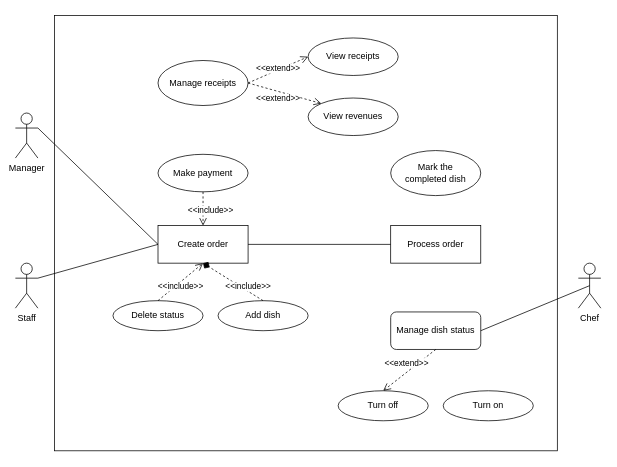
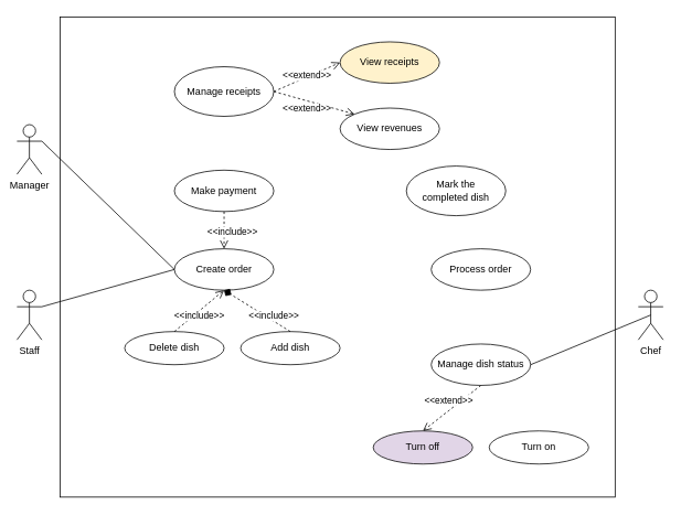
  <mxCell id="0" />
  <mxCell id="1" parent="0" />
  <mxCell id="2" value="" style="rounded=0;whiteSpace=wrap;html=1;" parent="1" vertex="1"><mxGeometry x="72" y="20" width="670" height="580" as="geometry" /></mxCell>
  <mxCell id="3" value="Staff" style="shape=umlActor;verticalLabelPosition=bottom;verticalAlign=top;html=1;outlineConnect=0;" parent="1" vertex="1"><mxGeometry x="20" y="350" width="30" height="60" as="geometry" /></mxCell>
  <mxCell id="4" value="Chef" style="shape=umlActor;verticalLabelPosition=bottom;verticalAlign=top;html=1;outlineConnect=0;" parent="1" vertex="1"><mxGeometry x="770" y="350" width="30" height="60" as="geometry" /></mxCell>
  <mxCell id="5" value="Manager" style="shape=umlActor;verticalLabelPosition=bottom;verticalAlign=top;html=1;outlineConnect=0;" parent="1" vertex="1"><mxGeometry x="20" y="150" width="30" height="60" as="geometry" /></mxCell>
- <mxCell id="6" value="Create order" style="whiteSpace=wrap;html=1;rounded=0;" parent="1" vertex="1"><mxGeometry x="210" y="300" width="120" height="50" as="geometry" /></mxCell>
+ <mxCell id="6" value="Create order" style="ellipse;whiteSpace=wrap;html=1;" parent="1" vertex="1"><mxGeometry x="210" y="300" width="120" height="50" as="geometry" /></mxCell>
  <mxCell id="7" value="Make payment" style="ellipse;whiteSpace=wrap;html=1;" parent="1" vertex="1"><mxGeometry x="210" y="205" width="120" height="50" as="geometry" /></mxCell>
  <mxCell id="8" value="" style="endArrow=none;html=1;rounded=0;exitX=1;exitY=0.333;exitDx=0;exitDy=0;exitPerimeter=0;entryX=0;entryY=0.5;entryDx=0;entryDy=0;" parent="1" source="3" target="6" edge="1"><mxGeometry width="50" height="50" relative="1" as="geometry"><mxPoint x="210" y="410" as="sourcePoint" /><mxPoint x="260" y="360" as="targetPoint" /></mxGeometry></mxCell>
  <mxCell id="9" value="Add dish" style="ellipse;whiteSpace=wrap;html=1;" parent="1" vertex="1"><mxGeometry x="290" y="400" width="120" height="40" as="geometry" /></mxCell>
- <mxCell id="10" value="Delete status" style="ellipse;whiteSpace=wrap;html=1;" parent="1" vertex="1"><mxGeometry x="150" y="400" width="120" height="40" as="geometry" /></mxCell>
+ <mxCell id="10" value="Delete dish" style="ellipse;whiteSpace=wrap;html=1;" parent="1" vertex="1"><mxGeometry x="150" y="400" width="120" height="40" as="geometry" /></mxCell>
  <mxCell id="11" value="&amp;lt;&amp;lt;include&amp;gt;&amp;gt;" style="html=1;verticalAlign=bottom;endArrow=diamond;dashed=1;endSize=8;elbow=vertical;rounded=0;exitX=0.5;exitY=0;exitDx=0;exitDy=0;entryX=0.5;entryY=1;entryDx=0;entryDy=0;" parent="1" source="9" target="6" edge="1"><mxGeometry x="-0.528" y="2" relative="1" as="geometry"><mxPoint x="407" y="470" as="sourcePoint" /><mxPoint x="530" y="420" as="targetPoint" /><mxPoint as="offset" /></mxGeometry></mxCell>
  <mxCell id="12" value="&amp;lt;&amp;lt;include&amp;gt;&amp;gt;" style="html=1;verticalAlign=bottom;endArrow=open;dashed=1;endSize=8;elbow=vertical;rounded=0;exitX=0.5;exitY=0;exitDx=0;exitDy=0;entryX=0.5;entryY=1;entryDx=0;entryDy=0;" parent="1" source="10" target="6" edge="1"><mxGeometry x="-0.246" y="-12" relative="1" as="geometry"><mxPoint x="560" y="380" as="sourcePoint" /><mxPoint x="530" y="420" as="targetPoint" /><mxPoint y="-1" as="offset" /></mxGeometry></mxCell>
- <mxCell id="13" value="Process order" style="whiteSpace=wrap;html=1;rounded=0;" parent="1" vertex="1"><mxGeometry x="520" y="300" width="120" height="50" as="geometry" /></mxCell>
- <mxCell id="14" value="Manage dish status" style="whiteSpace=wrap;html=1;rounded=1;" parent="1" vertex="1"><mxGeometry x="520" y="415" width="120" height="50" as="geometry" /></mxCell>
- <mxCell id="15" value="Turn off" style="ellipse;whiteSpace=wrap;html=1;" parent="1" vertex="1"><mxGeometry x="450" y="520" width="120" height="40" as="geometry" /></mxCell>
+ <mxCell id="13" value="Process order" style="ellipse;whiteSpace=wrap;html=1;" parent="1" vertex="1"><mxGeometry x="520" y="300" width="120" height="50" as="geometry" /></mxCell>
+ <mxCell id="14" value="Manage dish status" style="ellipse;whiteSpace=wrap;html=1;" parent="1" vertex="1"><mxGeometry x="520" y="415" width="120" height="50" as="geometry" /></mxCell>
+ <mxCell id="15" value="Turn off" style="ellipse;whiteSpace=wrap;html=1;fillColor=#e1d5e7;" parent="1" vertex="1"><mxGeometry x="450" y="520" width="120" height="40" as="geometry" /></mxCell>
  <mxCell id="16" value="&amp;lt;&amp;lt;extend&amp;gt;&amp;gt;" style="html=1;verticalAlign=bottom;endArrow=open;dashed=1;endSize=8;elbow=vertical;rounded=0;entryX=0.5;entryY=0;entryDx=0;entryDy=0;exitX=0.5;exitY=1;exitDx=0;exitDy=0;" parent="1" source="14" target="15" edge="1"><mxGeometry x="0.062" y="-3" relative="1" as="geometry"><mxPoint x="300" y="350" as="sourcePoint" /><mxPoint x="390" y="440" as="targetPoint" /><mxPoint as="offset" /></mxGeometry></mxCell>
- <mxCell id="17" value="Mark the &lt;br&gt;completed dish" style="ellipse;whiteSpace=wrap;html=1;" parent="1" vertex="1"><mxGeometry x="520" y="200" width="120" height="60" as="geometry" /></mxCell>
+ <mxCell id="17" value="Mark the &lt;br&gt;completed dish" style="ellipse;whiteSpace=wrap;html=1;" parent="1" vertex="1"><mxGeometry x="490" y="200" width="120" height="60" as="geometry" /></mxCell>
  <mxCell id="18" value="" style="endArrow=none;html=1;rounded=0;entryX=1;entryY=0.333;entryDx=0;entryDy=0;entryPerimeter=0;exitX=0;exitY=0.5;exitDx=0;exitDy=0;" parent="1" source="6" target="5" edge="1"><mxGeometry width="50" height="50" relative="1" as="geometry"><mxPoint x="340" y="320" as="sourcePoint" /><mxPoint x="390" y="270" as="targetPoint" /></mxGeometry></mxCell>
  <mxCell id="19" value="Manage receipts" style="ellipse;whiteSpace=wrap;html=1;" parent="1" vertex="1"><mxGeometry x="210" y="80" width="120" height="60" as="geometry" /></mxCell>
- <mxCell id="20" value="View receipts" style="ellipse;whiteSpace=wrap;html=1;" vertex="1" parent="1"><mxGeometry x="410" y="50" width="120" height="50" as="geometry" /></mxCell>
+ <mxCell id="20" value="View receipts" style="ellipse;whiteSpace=wrap;html=1;fillColor=#fff2cc;" vertex="1" parent="1"><mxGeometry x="410" y="50" width="120" height="50" as="geometry" /></mxCell>
  <mxCell id="21" value="View revenues" style="ellipse;whiteSpace=wrap;html=1;" vertex="1" parent="1"><mxGeometry x="410" y="130" width="120" height="50" as="geometry" /></mxCell>
  <mxCell id="22" value="&amp;lt;&amp;lt;extend&amp;gt;&amp;gt;" style="html=1;verticalAlign=bottom;endArrow=open;dashed=1;endSize=8;elbow=vertical;rounded=0;entryX=0;entryY=0.5;entryDx=0;entryDy=0;exitX=1;exitY=0.5;exitDx=0;exitDy=0;" edge="1" parent="1" source="19" target="20"><mxGeometry x="-0.069" y="-7" relative="1" as="geometry"><mxPoint x="320" y="90" as="sourcePoint" /><mxPoint x="420" y="110" as="targetPoint" /><mxPoint as="offset" /></mxGeometry></mxCell>
  <mxCell id="23" value="&amp;lt;&amp;lt;extend&amp;gt;&amp;gt;" style="html=1;verticalAlign=bottom;endArrow=open;dashed=1;endSize=8;elbow=vertical;rounded=0;entryX=0;entryY=0;entryDx=0;entryDy=0;exitX=1;exitY=0.5;exitDx=0;exitDy=0;" edge="1" parent="1" source="19" target="21"><mxGeometry x="-0.08" y="-18" relative="1" as="geometry"><mxPoint x="330" y="110" as="sourcePoint" /><mxPoint x="390" y="80" as="targetPoint" /><mxPoint as="offset" /></mxGeometry></mxCell>
- <mxCell id="24" value="" style="endArrow=none;html=1;rounded=0;exitX=1;exitY=0.5;exitDx=0;exitDy=0;entryX=0;entryY=0.5;entryDx=0;entryDy=0;" edge="1" parent="1" source="6" target="13"><mxGeometry width="50" height="50" relative="1" as="geometry"><mxPoint x="60" y="410" as="sourcePoint" /><mxPoint x="220" y="365" as="targetPoint" /></mxGeometry></mxCell>
  <mxCell id="25" value="Turn on" style="ellipse;whiteSpace=wrap;html=1;" vertex="1" parent="1"><mxGeometry x="590" y="520" width="120" height="40" as="geometry" /></mxCell>
  <mxCell id="26" value="&amp;lt;&amp;lt;include&amp;gt;&amp;gt;" style="html=1;verticalAlign=bottom;endArrow=open;dashed=1;endSize=8;elbow=vertical;rounded=0;entryX=0.5;entryY=0;entryDx=0;entryDy=0;exitX=0.5;exitY=1;exitDx=0;exitDy=0;" edge="1" parent="1" source="7" target="6"><mxGeometry x="0.5" y="10" relative="1" as="geometry"><mxPoint x="280" y="260" as="sourcePoint" /><mxPoint x="270" y="300" as="targetPoint" /><mxPoint as="offset" /></mxGeometry></mxCell>
  <mxCell id="27" value="" style="endArrow=none;html=1;rounded=0;exitX=1;exitY=0.5;exitDx=0;exitDy=0;entryX=0.5;entryY=0.5;entryDx=0;entryDy=0;entryPerimeter=0;" edge="1" parent="1" source="14" target="4"><mxGeometry width="50" height="50" relative="1" as="geometry"><mxPoint x="60" y="410" as="sourcePoint" /><mxPoint x="220" y="365" as="targetPoint" /></mxGeometry></mxCell>
